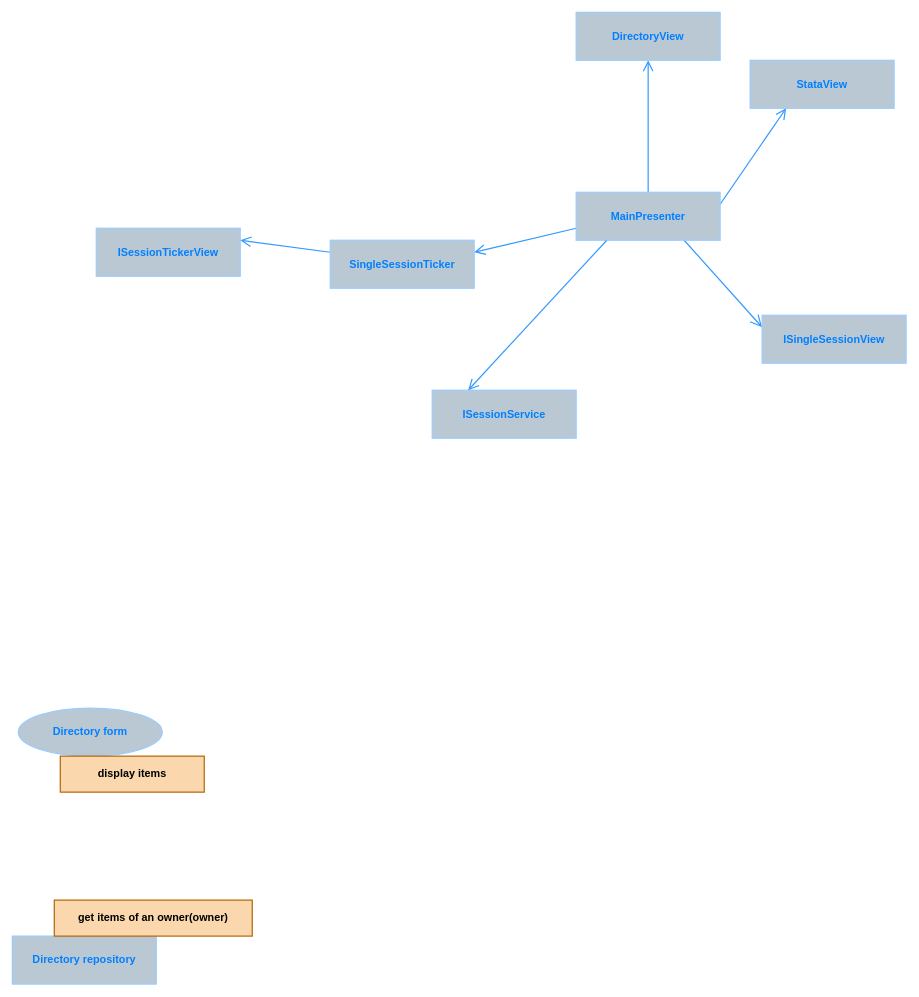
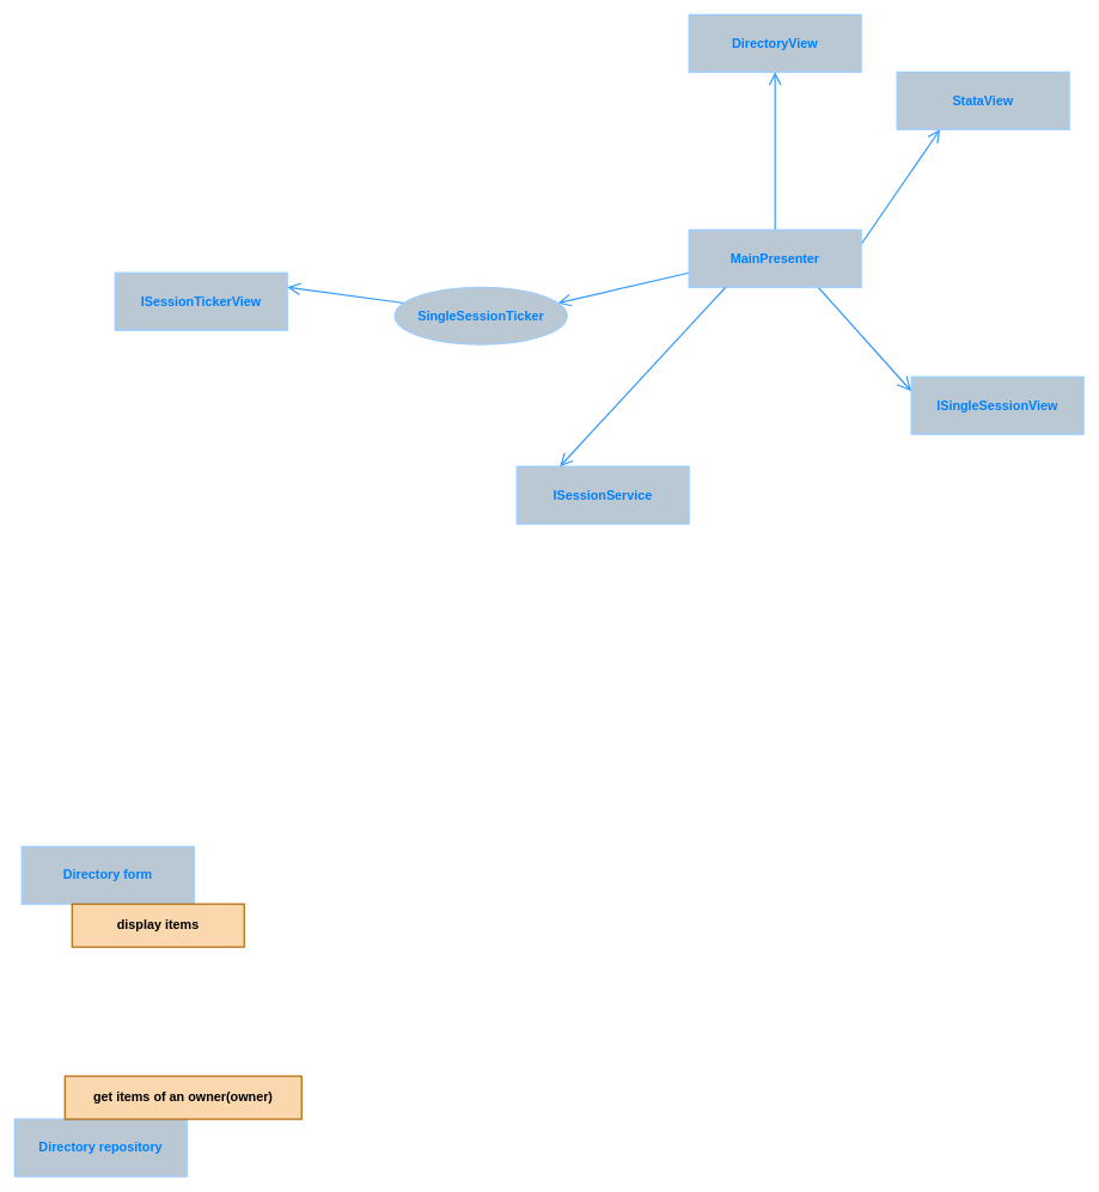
  <mxCell id="0" />
  <mxCell id="1" parent="0" />
  <mxCell id="2" style="edgeStyle=none;curved=1;rounded=0;orthogonalLoop=1;jettySize=auto;html=1;exitX=0.5;exitY=0;exitDx=0;exitDy=0;entryX=0.5;entryY=1;entryDx=0;entryDy=0;endArrow=open;startSize=14;endSize=14;sourcePerimeterSpacing=2;targetPerimeterSpacing=0;strokeColor=#3399FF;strokeWidth=2;" parent="1" source="6" target="7" edge="1"><mxGeometry relative="1" as="geometry" /></mxCell>
  <mxCell id="3" style="edgeStyle=none;curved=1;rounded=0;orthogonalLoop=1;jettySize=auto;html=1;exitX=1;exitY=0.25;exitDx=0;exitDy=0;entryX=0.25;entryY=1;entryDx=0;entryDy=0;endArrow=open;startSize=14;endSize=14;sourcePerimeterSpacing=2;targetPerimeterSpacing=0;strokeColor=#3399FF;strokeWidth=2;" parent="1" source="6" target="8" edge="1"><mxGeometry relative="1" as="geometry" /></mxCell>
  <mxCell id="4" style="edgeStyle=none;curved=1;rounded=0;orthogonalLoop=1;jettySize=auto;html=1;exitX=0;exitY=0.75;exitDx=0;exitDy=0;entryX=1;entryY=0.25;entryDx=0;entryDy=0;fontSize=18;fontColor=#007FFF;endArrow=open;startSize=14;endSize=14;sourcePerimeterSpacing=2;targetPerimeterSpacing=0;strokeColor=#3399FF;strokeWidth=2;" parent="1" source="6" target="10" edge="1"><mxGeometry relative="1" as="geometry" /></mxCell>
  <mxCell id="5" style="edgeStyle=none;rounded=0;orthogonalLoop=1;jettySize=auto;html=1;exitX=0.75;exitY=1;exitDx=0;exitDy=0;entryX=0;entryY=0.25;entryDx=0;entryDy=0;strokeWidth=2;endSize=16;endArrow=open;endFill=0;strokeColor=#3399FF;" edge="1" parent="1" source="6" target="17"><mxGeometry relative="1" as="geometry" /></mxCell>
  <mxCell id="6" value="MainPresenter" style="rounded=0;whiteSpace=wrap;html=1;hachureGap=4;pointerEvents=0;strokeWidth=2;fillColor=#bac8d3;strokeColor=#99CCFF;fontColor=#007FFF;fontStyle=1;fontSize=18;" parent="1" vertex="1"><mxGeometry x="960" y="320" width="240" height="80" as="geometry" /></mxCell>
  <mxCell id="7" value="DirectoryView" style="rounded=0;whiteSpace=wrap;html=1;hachureGap=4;pointerEvents=0;strokeWidth=2;fillColor=#bac8d3;strokeColor=#99CCFF;fontColor=#007FFF;fontStyle=1;fontSize=18;" parent="1" vertex="1"><mxGeometry x="960" y="20" width="240" height="80" as="geometry" /></mxCell>
  <mxCell id="8" value="StataView" style="rounded=0;whiteSpace=wrap;html=1;hachureGap=4;pointerEvents=0;strokeWidth=2;fillColor=#bac8d3;strokeColor=#99CCFF;fontColor=#007FFF;fontStyle=1;fontSize=18;" parent="1" vertex="1"><mxGeometry x="1250" y="100" width="240" height="80" as="geometry" /></mxCell>
  <mxCell id="9" style="edgeStyle=none;curved=1;rounded=0;orthogonalLoop=1;jettySize=auto;html=1;exitX=0;exitY=0.25;exitDx=0;exitDy=0;entryX=1;entryY=0.25;entryDx=0;entryDy=0;fontSize=18;fontColor=#007FFF;endArrow=open;startSize=14;endSize=14;sourcePerimeterSpacing=2;targetPerimeterSpacing=0;strokeColor=#3399FF;strokeWidth=2;" parent="1" source="10" target="11" edge="1"><mxGeometry relative="1" as="geometry" /></mxCell>
- <mxCell id="10" value="SingleSessionTicker" style="rounded=0;whiteSpace=wrap;html=1;hachureGap=4;pointerEvents=0;strokeWidth=2;fillColor=#bac8d3;strokeColor=#99CCFF;fontColor=#007FFF;fontStyle=1;fontSize=18;" parent="1" vertex="1"><mxGeometry x="550" y="400" width="240" height="80" as="geometry" /></mxCell>
+ <mxCell id="10" value="SingleSessionTicker" style="ellipse;whiteSpace=wrap;html=1;hachureGap=4;pointerEvents=0;strokeWidth=2;fillColor=#bac8d3;strokeColor=#99CCFF;fontColor=#007FFF;fontStyle=1;fontSize=18;" parent="1" vertex="1"><mxGeometry x="550" y="400" width="240" height="80" as="geometry" /></mxCell>
  <mxCell id="11" value="ISessionTickerView" style="rounded=0;whiteSpace=wrap;html=1;hachureGap=4;pointerEvents=0;strokeWidth=2;fillColor=#bac8d3;strokeColor=#99CCFF;fontColor=#007FFF;fontStyle=1;fontSize=18;" parent="1" vertex="1"><mxGeometry x="160" y="380" width="240" height="80" as="geometry" /></mxCell>
- <mxCell id="12" value="Directory form" style="ellipse;whiteSpace=wrap;html=1;hachureGap=4;pointerEvents=0;strokeWidth=2;fillColor=#bac8d3;strokeColor=#99CCFF;fontColor=#007FFF;fontStyle=1;fontSize=18;" parent="1" vertex="1"><mxGeometry x="30" y="1180" width="240" height="80" as="geometry" /></mxCell>
+ <mxCell id="12" value="Directory form" style="rounded=0;whiteSpace=wrap;html=1;hachureGap=4;pointerEvents=0;strokeWidth=2;fillColor=#bac8d3;strokeColor=#99CCFF;fontColor=#007FFF;fontStyle=1;fontSize=18;" parent="1" vertex="1"><mxGeometry x="30" y="1180" width="240" height="80" as="geometry" /></mxCell>
  <mxCell id="13" value="Directory repository" style="rounded=0;whiteSpace=wrap;html=1;hachureGap=4;pointerEvents=0;strokeWidth=2;fillColor=#bac8d3;strokeColor=#99CCFF;fontColor=#007FFF;fontStyle=1;fontSize=18;" parent="1" vertex="1"><mxGeometry x="20" y="1560" width="240" height="80" as="geometry" /></mxCell>
  <mxCell id="14" value="display items" style="rounded=0;whiteSpace=wrap;html=1;hachureGap=4;pointerEvents=0;strokeWidth=2;fillColor=#fad7ac;strokeColor=#b46504;fontStyle=1;fontSize=18;" parent="1" vertex="1"><mxGeometry x="100" y="1260" width="240" height="60" as="geometry" /></mxCell>
  <mxCell id="15" value="get items of an owner(owner)" style="rounded=0;whiteSpace=wrap;html=1;hachureGap=4;pointerEvents=0;strokeWidth=2;fillColor=#fad7ac;strokeColor=#b46504;fontStyle=1;fontSize=18;" parent="1" vertex="1"><mxGeometry x="90" y="1500" width="330" height="60" as="geometry" /></mxCell>
  <mxCell id="16" value="ISessionService" style="rounded=0;whiteSpace=wrap;html=1;hachureGap=4;pointerEvents=0;strokeWidth=2;fillColor=#bac8d3;strokeColor=#99CCFF;fontColor=#007FFF;fontStyle=1;fontSize=18;" vertex="1" parent="1"><mxGeometry x="720" y="650" width="240" height="80" as="geometry" /></mxCell>
  <mxCell id="17" value="ISingleSessionView" style="rounded=0;whiteSpace=wrap;html=1;hachureGap=4;pointerEvents=0;strokeWidth=2;fillColor=#bac8d3;strokeColor=#99CCFF;fontColor=#007FFF;fontStyle=1;fontSize=18;" vertex="1" parent="1"><mxGeometry x="1270" y="525" width="240" height="80" as="geometry" /></mxCell>
  <mxCell id="18" style="edgeStyle=none;curved=1;rounded=0;orthogonalLoop=1;jettySize=auto;html=1;exitX=0.211;exitY=1.005;exitDx=0;exitDy=0;entryX=0.25;entryY=0;entryDx=0;entryDy=0;fontSize=18;fontColor=#007FFF;endArrow=open;startSize=14;endSize=14;sourcePerimeterSpacing=2;targetPerimeterSpacing=0;strokeColor=#3399FF;strokeWidth=2;exitPerimeter=0;" edge="1" parent="1" source="6" target="16"><mxGeometry relative="1" as="geometry"><mxPoint x="1000" y="490" as="sourcePoint" /><mxPoint x="830" y="530" as="targetPoint" /></mxGeometry></mxCell>
